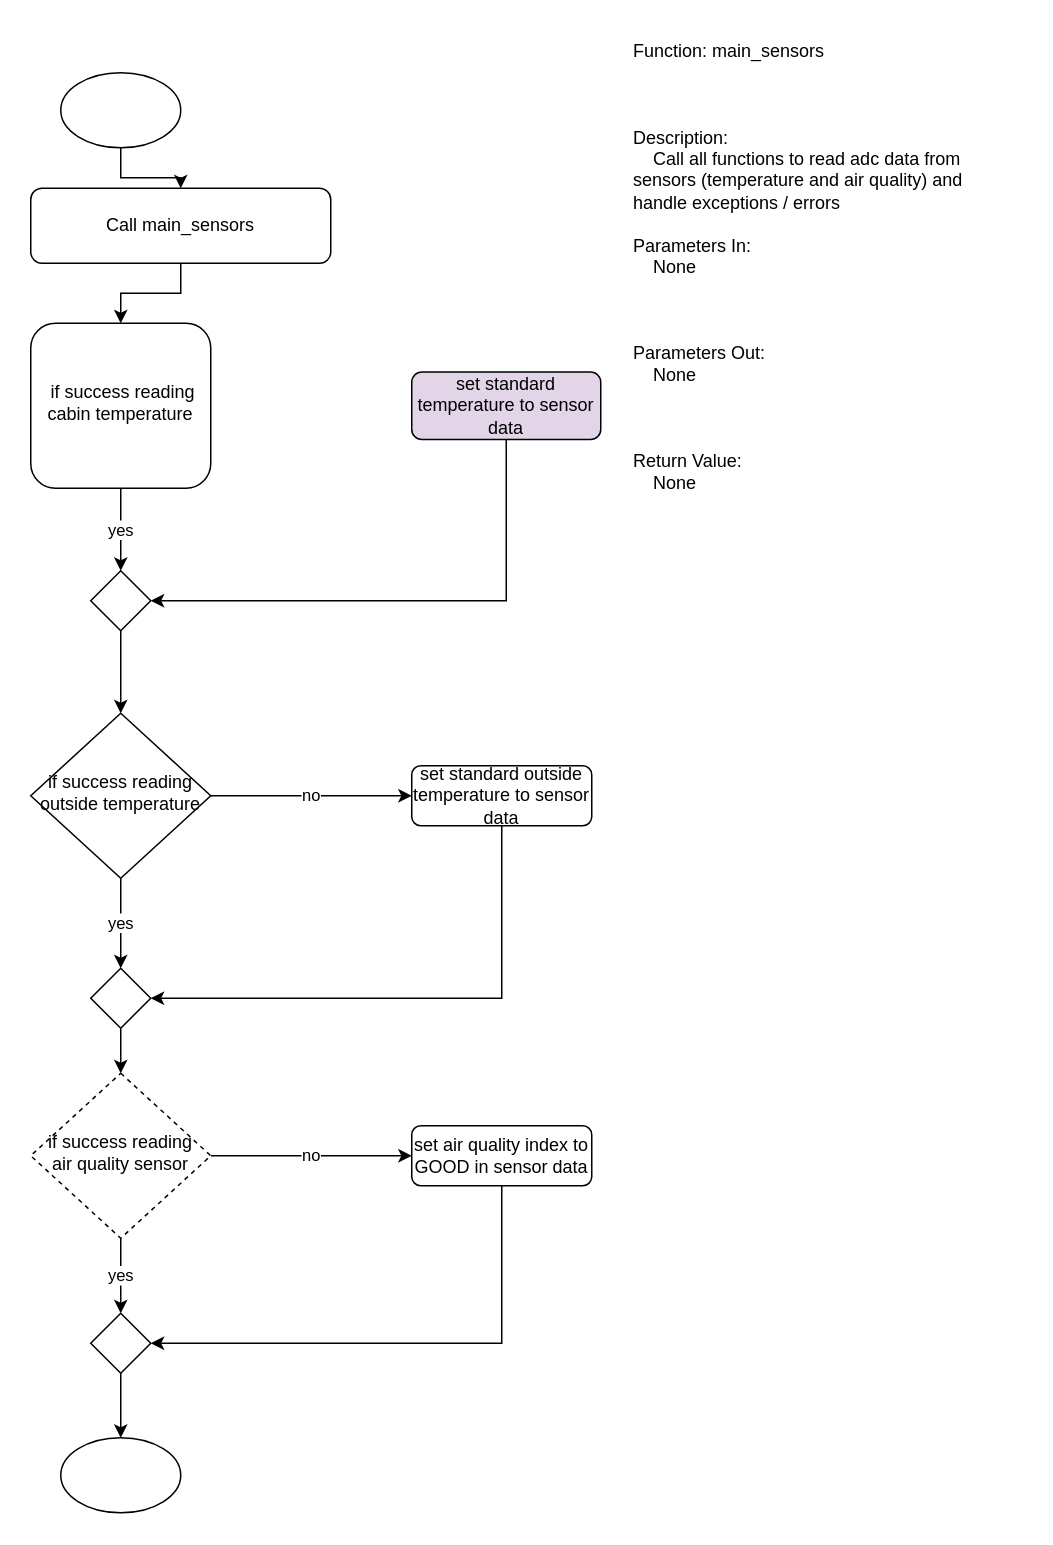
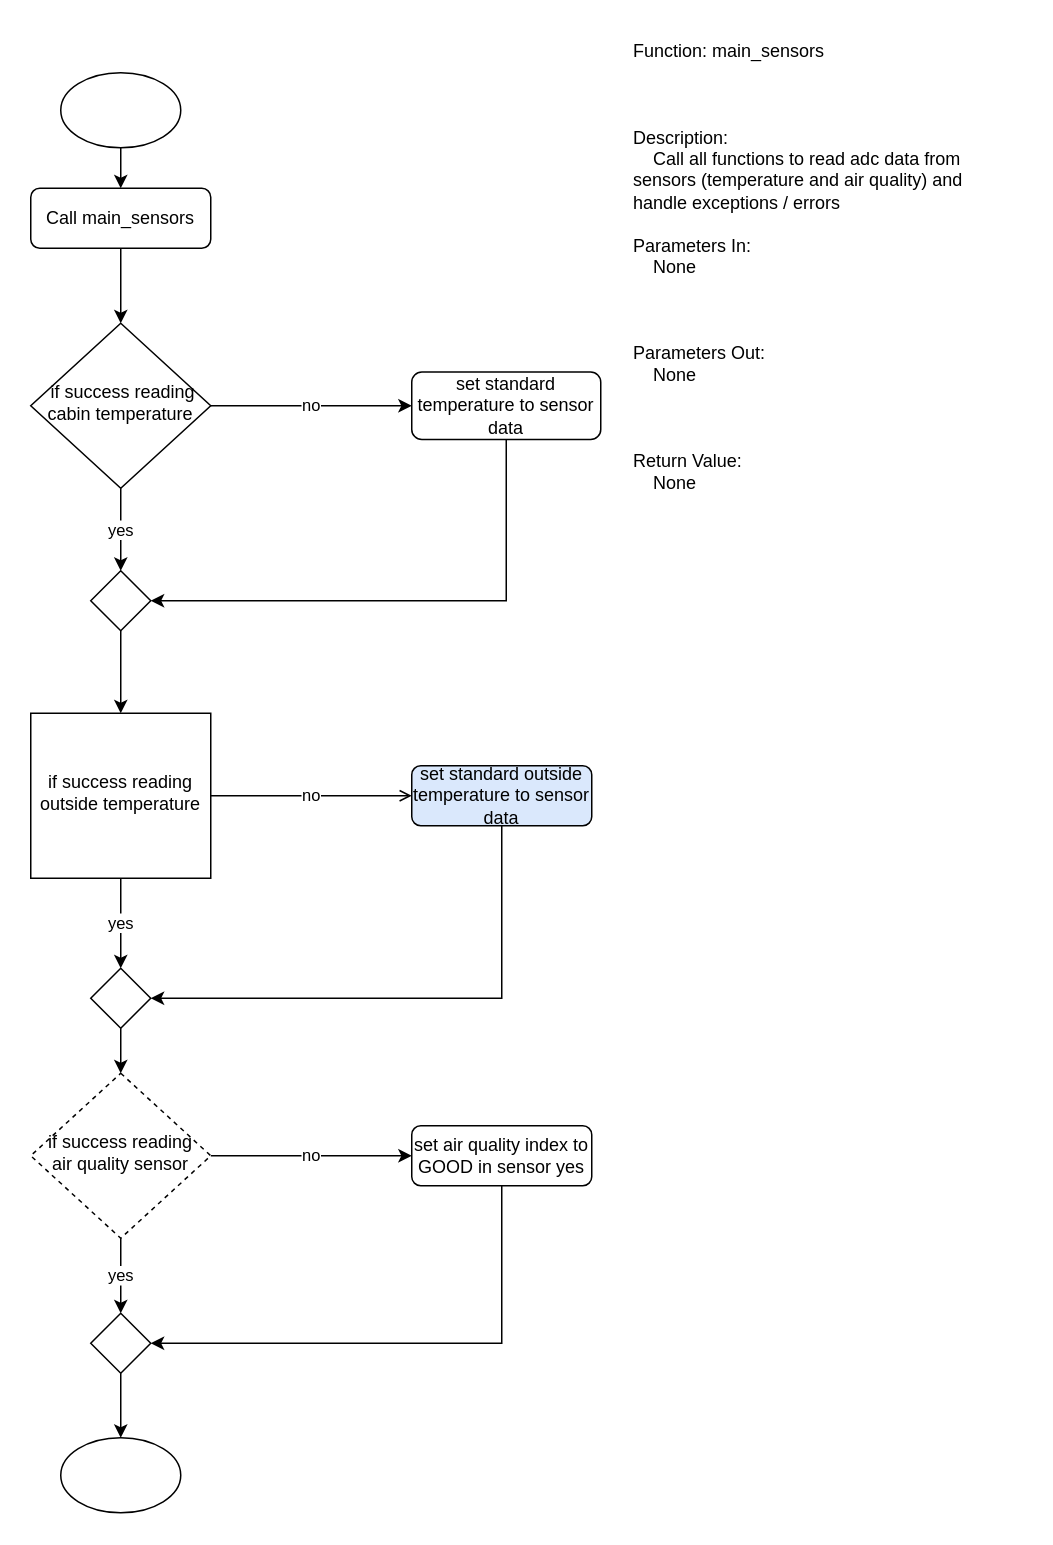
  <mxCell id="0" />
  <mxCell id="1" parent="0" />
  <mxCell id="2" style="edgeStyle=orthogonalEdgeStyle;rounded=0;orthogonalLoop=1;jettySize=auto;html=1;entryX=0.5;entryY=0;entryDx=0;entryDy=0;" edge="1" parent="1" source="3" target="6"><mxGeometry relative="1" as="geometry" /></mxCell>
- <mxCell id="3" value="Call main_sensors" style="rounded=1;whiteSpace=wrap;html=1;fontSize=12;glass=0;strokeWidth=1;shadow=0;" parent="1" vertex="1"><mxGeometry x="20" y="125" width="200" height="50" as="geometry" /></mxCell>
+ <mxCell id="3" value="Call main_sensors" style="rounded=1;whiteSpace=wrap;html=1;fontSize=12;glass=0;strokeWidth=1;shadow=0;" parent="1" vertex="1"><mxGeometry x="20" y="125" width="120" height="40" as="geometry" /></mxCell>
  <mxCell id="4" value="yes" style="edgeStyle=orthogonalEdgeStyle;rounded=0;orthogonalLoop=1;jettySize=auto;html=1;entryX=0.5;entryY=0;entryDx=0;entryDy=0;" edge="1" parent="1" source="6" target="15"><mxGeometry relative="1" as="geometry" /></mxCell>
- <mxCell id="6" value="&amp;nbsp;if success reading cabin temperature" style="whiteSpace=wrap;html=1;shadow=0;fontFamily=Helvetica;fontSize=12;align=center;strokeWidth=1;spacing=6;spacingTop=-4;rounded=1;" parent="1" vertex="1"><mxGeometry x="20" y="215" width="120" height="110" as="geometry" /></mxCell>
+ <mxCell id="5" value="no" style="edgeStyle=orthogonalEdgeStyle;rounded=0;orthogonalLoop=1;jettySize=auto;html=1;entryX=0;entryY=0.5;entryDx=0;entryDy=0;" edge="1" parent="1" source="6" target="8"><mxGeometry relative="1" as="geometry" /></mxCell>
+ <mxCell id="6" value="&amp;nbsp;if success reading cabin temperature" style="rhombus;whiteSpace=wrap;html=1;shadow=0;fontFamily=Helvetica;fontSize=12;align=center;strokeWidth=1;spacing=6;spacingTop=-4;" parent="1" vertex="1"><mxGeometry x="20" y="215" width="120" height="110" as="geometry" /></mxCell>
  <mxCell id="7" style="edgeStyle=orthogonalEdgeStyle;rounded=0;orthogonalLoop=1;jettySize=auto;html=1;entryX=1;entryY=0.5;entryDx=0;entryDy=0;" edge="1" parent="1" source="8" target="15"><mxGeometry relative="1" as="geometry"><Array as="points"><mxPoint x="337" y="400" /></Array></mxGeometry></mxCell>
- <mxCell id="8" value="set standard temperature to sensor data" style="rounded=1;whiteSpace=wrap;html=1;fontSize=12;glass=0;strokeWidth=1;shadow=0;fillColor=#e1d5e7;" parent="1" vertex="1"><mxGeometry x="274" y="247.5" width="126" height="45" as="geometry" /></mxCell>
- <mxCell id="9" value="no" style="edgeStyle=orthogonalEdgeStyle;rounded=0;orthogonalLoop=1;jettySize=auto;html=1;exitX=1;exitY=0.5;exitDx=0;exitDy=0;entryX=0;entryY=0.5;entryDx=0;entryDy=0;" edge="1" parent="1" source="11" target="13"><mxGeometry relative="1" as="geometry" /></mxCell>
+ <mxCell id="8" value="set standard temperature to sensor data" style="rounded=1;whiteSpace=wrap;html=1;fontSize=12;glass=0;strokeWidth=1;shadow=0;" parent="1" vertex="1"><mxGeometry x="274" y="247.5" width="126" height="45" as="geometry" /></mxCell>
+ <mxCell id="9" value="no" style="edgeStyle=orthogonalEdgeStyle;rounded=0;orthogonalLoop=1;jettySize=auto;html=1;exitX=1;exitY=0.5;exitDx=0;exitDy=0;entryX=0;entryY=0.5;entryDx=0;entryDy=0;endArrow=open;" edge="1" parent="1" source="11" target="13"><mxGeometry relative="1" as="geometry" /></mxCell>
  <mxCell id="10" value="yes" style="edgeStyle=orthogonalEdgeStyle;rounded=0;orthogonalLoop=1;jettySize=auto;html=1;entryX=0.5;entryY=0;entryDx=0;entryDy=0;" edge="1" parent="1" source="11" target="17"><mxGeometry relative="1" as="geometry" /></mxCell>
- <mxCell id="11" value="if success reading outside temperature" style="rhombus;whiteSpace=wrap;html=1;shadow=0;fontFamily=Helvetica;fontSize=12;align=center;strokeWidth=1;spacing=6;spacingTop=-4;" parent="1" vertex="1"><mxGeometry x="20" y="475" width="120" height="110" as="geometry" /></mxCell>
+ <mxCell id="11" value="if success reading outside temperature" style="whiteSpace=wrap;html=1;shadow=0;fontFamily=Helvetica;fontSize=12;align=center;strokeWidth=1;spacing=6;spacingTop=-4;rounded=0;" parent="1" vertex="1"><mxGeometry x="20" y="475" width="120" height="110" as="geometry" /></mxCell>
  <mxCell id="12" style="edgeStyle=orthogonalEdgeStyle;rounded=0;orthogonalLoop=1;jettySize=auto;html=1;entryX=1;entryY=0.5;entryDx=0;entryDy=0;" edge="1" parent="1" source="13" target="17"><mxGeometry relative="1" as="geometry"><Array as="points"><mxPoint x="334" y="665" /></Array></mxGeometry></mxCell>
- <mxCell id="13" value="set standard outside temperature to sensor data" style="rounded=1;whiteSpace=wrap;html=1;fontSize=12;glass=0;strokeWidth=1;shadow=0;" parent="1" vertex="1"><mxGeometry x="274" y="510" width="120" height="40" as="geometry" /></mxCell>
+ <mxCell id="13" value="set standard outside temperature to sensor data" style="rounded=1;whiteSpace=wrap;html=1;fontSize=12;glass=0;strokeWidth=1;shadow=0;fillColor=#dae8fc;" parent="1" vertex="1"><mxGeometry x="274" y="510" width="120" height="40" as="geometry" /></mxCell>
  <mxCell id="14" style="edgeStyle=orthogonalEdgeStyle;rounded=0;orthogonalLoop=1;jettySize=auto;html=1;entryX=0.5;entryY=0;entryDx=0;entryDy=0;" edge="1" parent="1" source="15" target="11"><mxGeometry relative="1" as="geometry" /></mxCell>
  <mxCell id="15" value="" style="rhombus;whiteSpace=wrap;html=1;" vertex="1" parent="1"><mxGeometry x="60" y="380" width="40" height="40" as="geometry" /></mxCell>
  <mxCell id="16" style="edgeStyle=orthogonalEdgeStyle;rounded=0;orthogonalLoop=1;jettySize=auto;html=1;entryX=0.5;entryY=0;entryDx=0;entryDy=0;" edge="1" parent="1" source="17" target="20"><mxGeometry relative="1" as="geometry" /></mxCell>
  <mxCell id="17" value="" style="rhombus;whiteSpace=wrap;html=1;" vertex="1" parent="1"><mxGeometry x="60" y="645" width="40" height="40" as="geometry" /></mxCell>
  <mxCell id="18" value="no" style="edgeStyle=orthogonalEdgeStyle;rounded=0;orthogonalLoop=1;jettySize=auto;html=1;entryX=0;entryY=0.5;entryDx=0;entryDy=0;" edge="1" parent="1" source="20" target="22"><mxGeometry relative="1" as="geometry"><mxPoint x="280" y="770" as="targetPoint" /></mxGeometry></mxCell>
  <mxCell id="19" value="yes" style="edgeStyle=orthogonalEdgeStyle;rounded=0;orthogonalLoop=1;jettySize=auto;html=1;entryX=0.5;entryY=0;entryDx=0;entryDy=0;" edge="1" parent="1" source="20" target="24"><mxGeometry relative="1" as="geometry" /></mxCell>
  <mxCell id="20" value="if success reading air quality sensor" style="rhombus;whiteSpace=wrap;html=1;shadow=0;fontFamily=Helvetica;fontSize=12;align=center;strokeWidth=1;spacing=6;spacingTop=-4;dashed=1;" vertex="1" parent="1"><mxGeometry x="20" y="715" width="120" height="110" as="geometry" /></mxCell>
  <mxCell id="21" style="edgeStyle=orthogonalEdgeStyle;rounded=0;orthogonalLoop=1;jettySize=auto;html=1;" edge="1" parent="1" source="22" target="24"><mxGeometry relative="1" as="geometry"><Array as="points"><mxPoint x="334" y="895" /></Array></mxGeometry></mxCell>
- <mxCell id="22" value="set air quality index to GOOD in sensor data" style="rounded=1;whiteSpace=wrap;html=1;fontSize=12;glass=0;strokeWidth=1;shadow=0;" vertex="1" parent="1"><mxGeometry x="274" y="750" width="120" height="40" as="geometry" /></mxCell>
+ <mxCell id="22" value="set air quality index to GOOD in sensor yes" style="rounded=1;whiteSpace=wrap;html=1;fontSize=12;glass=0;strokeWidth=1;shadow=0;" vertex="1" parent="1"><mxGeometry x="274" y="750" width="120" height="40" as="geometry" /></mxCell>
  <mxCell id="23" style="edgeStyle=orthogonalEdgeStyle;rounded=0;orthogonalLoop=1;jettySize=auto;html=1;entryX=0.5;entryY=0;entryDx=0;entryDy=0;entryPerimeter=0;" edge="1" parent="1" source="24" target="25"><mxGeometry relative="1" as="geometry"><mxPoint x="80" y="955" as="targetPoint" /></mxGeometry></mxCell>
  <mxCell id="24" value="" style="rhombus;whiteSpace=wrap;html=1;" vertex="1" parent="1"><mxGeometry x="60" y="875" width="40" height="40" as="geometry" /></mxCell>
  <mxCell id="25" value="" style="ellipse;whiteSpace=wrap;html=1;" vertex="1" parent="1"><mxGeometry x="40" y="958" width="80" height="50" as="geometry" /></mxCell>
  <mxCell id="26" style="edgeStyle=orthogonalEdgeStyle;rounded=0;orthogonalLoop=1;jettySize=auto;html=1;entryX=0.5;entryY=0;entryDx=0;entryDy=0;" edge="1" parent="1" source="27" target="3"><mxGeometry relative="1" as="geometry" /></mxCell>
  <mxCell id="27" value="" style="ellipse;whiteSpace=wrap;html=1;" vertex="1" parent="1"><mxGeometry x="40" y="48" width="80" height="50" as="geometry" /></mxCell>
  <mxCell id="28" value="Function: main_sensors&#10;&#10;&#10;&#10;Description:&#10;    Call all functions to read adc data from sensors (temperature and air quality) and handle exceptions / errors&#10;&#10;Parameters In:&#10;    None&#10;&#10;&#10;&#10;Parameters Out:&#10;    None&#10;&#10;&#10;&#10;Return Value:&#10;    None" style="text;whiteSpace=wrap;" vertex="1" parent="1"><mxGeometry x="420" y="20" width="260" height="328" as="geometry" /></mxCell>
